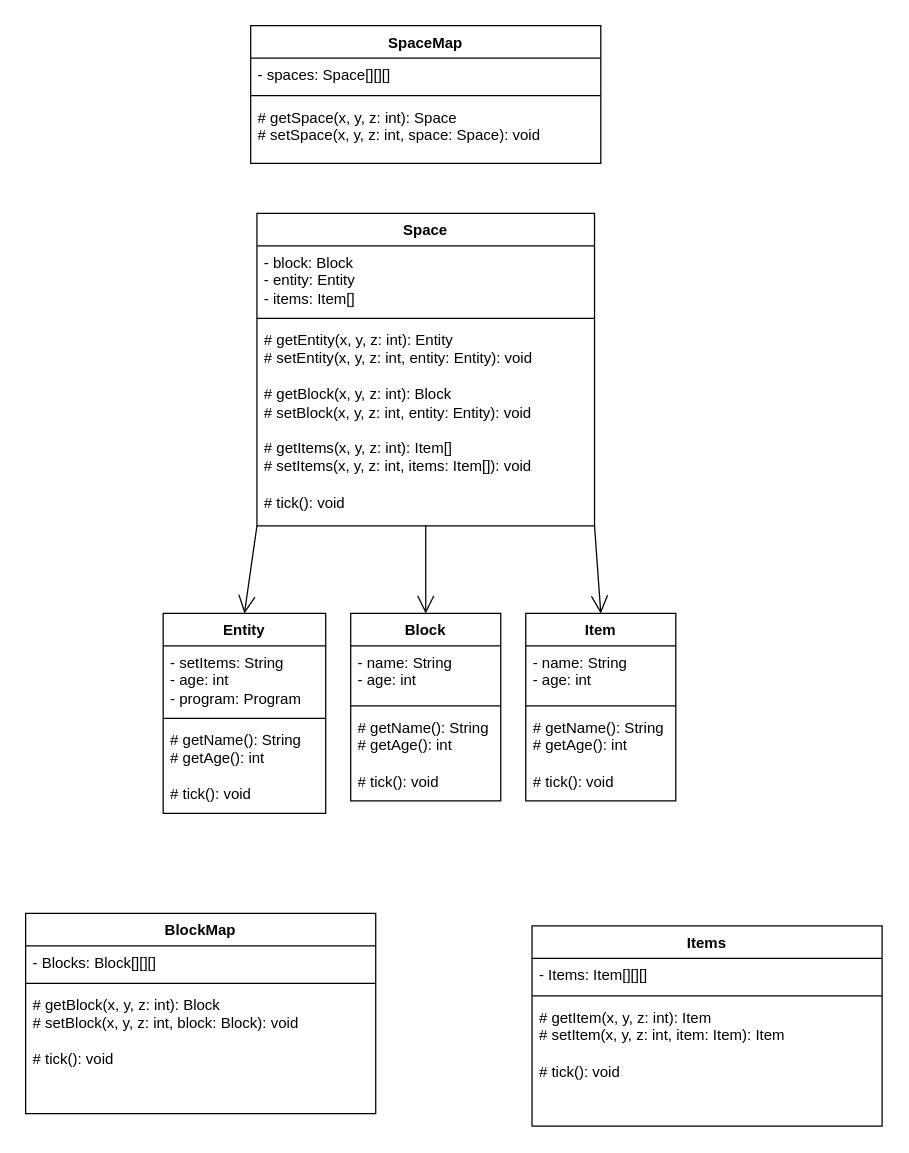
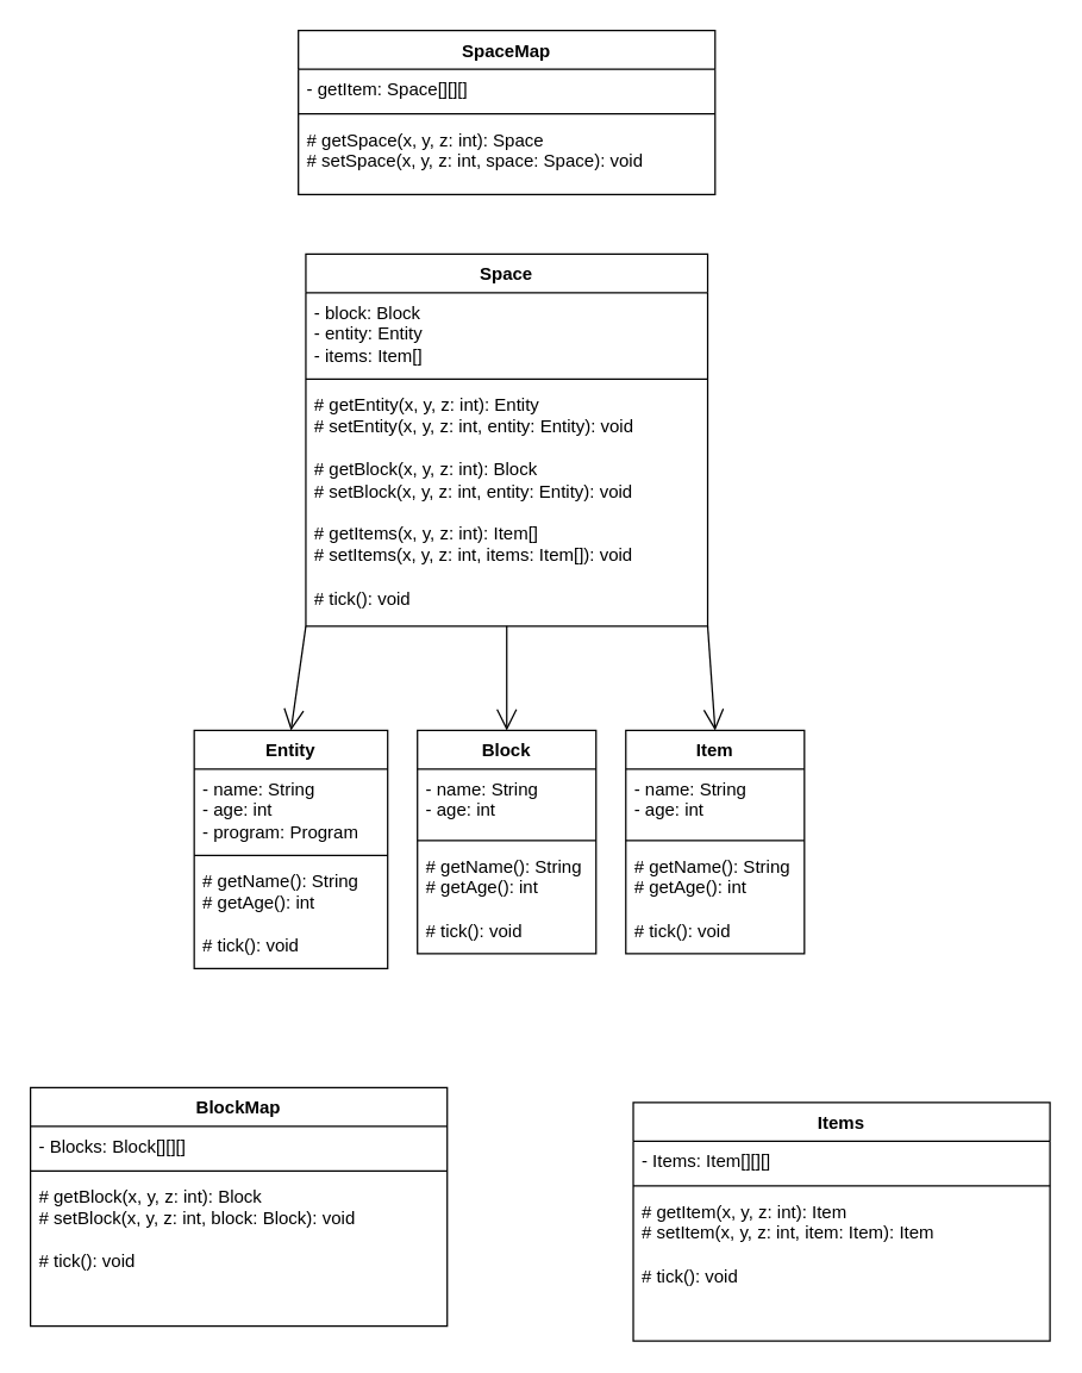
  <mxCell id="0" />
  <mxCell id="1" parent="0" />
  <mxCell id="2" value="&lt;div&gt;BlockMap&lt;br&gt;&lt;/div&gt;" style="swimlane;fontStyle=1;align=center;verticalAlign=top;childLayout=stackLayout;horizontal=1;startSize=26;horizontalStack=0;resizeParent=1;resizeParentMax=0;resizeLast=0;collapsible=1;marginBottom=0;whiteSpace=wrap;html=1;" vertex="1" parent="1"><mxGeometry x="20" y="730" width="280" height="160" as="geometry" /></mxCell>
  <mxCell id="3" value="&lt;div&gt;- Blocks: Block[][][]&lt;/div&gt;" style="text;strokeColor=none;fillColor=none;align=left;verticalAlign=top;spacingLeft=4;spacingRight=4;overflow=hidden;rotatable=0;points=[[0,0.5],[1,0.5]];portConstraint=eastwest;whiteSpace=wrap;html=1;" vertex="1" parent="2"><mxGeometry y="26" width="280" height="26" as="geometry" /></mxCell>
  <mxCell id="4" value="" style="line;strokeWidth=1;fillColor=none;align=left;verticalAlign=middle;spacingTop=-1;spacingLeft=3;spacingRight=3;rotatable=0;labelPosition=right;points=[];portConstraint=eastwest;strokeColor=inherit;" vertex="1" parent="2"><mxGeometry y="52" width="280" height="8" as="geometry" /></mxCell>
  <mxCell id="5" value="&lt;div&gt;# getBlock(x, y, z: int): Block&lt;/div&gt;&lt;div&gt;# setBlock(x, y, z: int, block: Block): void&lt;/div&gt;&lt;div&gt;&lt;br&gt;&lt;/div&gt;&lt;div&gt;# tick(): void&lt;br&gt;&lt;/div&gt;" style="text;strokeColor=none;fillColor=none;align=left;verticalAlign=top;spacingLeft=4;spacingRight=4;overflow=hidden;rotatable=0;points=[[0,0.5],[1,0.5]];portConstraint=eastwest;whiteSpace=wrap;html=1;" vertex="1" parent="2"><mxGeometry y="60" width="280" height="100" as="geometry" /></mxCell>
  <mxCell id="6" value="SpaceMap" style="swimlane;fontStyle=1;align=center;verticalAlign=top;childLayout=stackLayout;horizontal=1;startSize=26;horizontalStack=0;resizeParent=1;resizeParentMax=0;resizeLast=0;collapsible=1;marginBottom=0;whiteSpace=wrap;html=1;" vertex="1" parent="1"><mxGeometry x="200" y="20" width="280" height="110" as="geometry"><mxRectangle x="285" y="180" width="100" height="30" as="alternateBounds" /></mxGeometry></mxCell>
- <mxCell id="7" value="- spaces: Space[][][]" style="text;strokeColor=none;fillColor=none;align=left;verticalAlign=top;spacingLeft=4;spacingRight=4;overflow=hidden;rotatable=0;points=[[0,0.5],[1,0.5]];portConstraint=eastwest;whiteSpace=wrap;html=1;" vertex="1" parent="6"><mxGeometry y="26" width="280" height="26" as="geometry" /></mxCell>
+ <mxCell id="7" value="- getItem: Space[][][]" style="text;strokeColor=none;fillColor=none;align=left;verticalAlign=top;spacingLeft=4;spacingRight=4;overflow=hidden;rotatable=0;points=[[0,0.5],[1,0.5]];portConstraint=eastwest;whiteSpace=wrap;html=1;" vertex="1" parent="6"><mxGeometry y="26" width="280" height="26" as="geometry" /></mxCell>
  <mxCell id="8" value="" style="line;strokeWidth=1;fillColor=none;align=left;verticalAlign=middle;spacingTop=-1;spacingLeft=3;spacingRight=3;rotatable=0;labelPosition=right;points=[];portConstraint=eastwest;strokeColor=inherit;" vertex="1" parent="6"><mxGeometry y="52" width="280" height="8" as="geometry" /></mxCell>
  <mxCell id="9" value="&lt;div&gt;# getSpace(x, y, z: int): Space&lt;div&gt;# setSpace(x, y, z: int, space: Space): void&lt;/div&gt;&lt;/div&gt;" style="text;strokeColor=none;fillColor=none;align=left;verticalAlign=top;spacingLeft=4;spacingRight=4;overflow=hidden;rotatable=0;points=[[0,0.5],[1,0.5]];portConstraint=eastwest;whiteSpace=wrap;html=1;" vertex="1" parent="6"><mxGeometry y="60" width="280" height="50" as="geometry" /></mxCell>
  <mxCell id="10" value="&lt;div&gt;Items&lt;/div&gt;" style="swimlane;fontStyle=1;align=center;verticalAlign=top;childLayout=stackLayout;horizontal=1;startSize=26;horizontalStack=0;resizeParent=1;resizeParentMax=0;resizeLast=0;collapsible=1;marginBottom=0;whiteSpace=wrap;html=1;" vertex="1" parent="1"><mxGeometry x="425" y="740" width="280" height="160" as="geometry" /></mxCell>
  <mxCell id="11" value="- Items: Item[][][]" style="text;strokeColor=none;fillColor=none;align=left;verticalAlign=top;spacingLeft=4;spacingRight=4;overflow=hidden;rotatable=0;points=[[0,0.5],[1,0.5]];portConstraint=eastwest;whiteSpace=wrap;html=1;" vertex="1" parent="10"><mxGeometry y="26" width="280" height="26" as="geometry" /></mxCell>
  <mxCell id="12" value="" style="line;strokeWidth=1;fillColor=none;align=left;verticalAlign=middle;spacingTop=-1;spacingLeft=3;spacingRight=3;rotatable=0;labelPosition=right;points=[];portConstraint=eastwest;strokeColor=inherit;" vertex="1" parent="10"><mxGeometry y="52" width="280" height="8" as="geometry" /></mxCell>
  <mxCell id="13" value="&lt;div&gt;# getItem(x, y, z: int): Item&lt;br&gt;&lt;/div&gt;&lt;div&gt;# setItem(x, y, z: int, item: Item): Item&lt;br&gt;&lt;/div&gt;&lt;div&gt;&lt;br&gt;&lt;/div&gt;&lt;div&gt;# tick(): void&lt;br&gt;&lt;/div&gt;" style="text;strokeColor=none;fillColor=none;align=left;verticalAlign=top;spacingLeft=4;spacingRight=4;overflow=hidden;rotatable=0;points=[[0,0.5],[1,0.5]];portConstraint=eastwest;whiteSpace=wrap;html=1;" vertex="1" parent="10"><mxGeometry y="60" width="280" height="100" as="geometry" /></mxCell>
  <mxCell id="14" value="Space" style="swimlane;fontStyle=1;align=center;verticalAlign=top;childLayout=stackLayout;horizontal=1;startSize=26;horizontalStack=0;resizeParent=1;resizeParentMax=0;resizeLast=0;collapsible=1;marginBottom=0;whiteSpace=wrap;html=1;" vertex="1" parent="1"><mxGeometry x="205" y="170" width="270" height="250" as="geometry"><mxRectangle x="250" y="330" width="80" height="30" as="alternateBounds" /></mxGeometry></mxCell>
  <mxCell id="15" value="&lt;div&gt;- block: Block&lt;/div&gt;&lt;div&gt;- entity: Entity&lt;br&gt;&lt;/div&gt;&lt;div&gt;- items: Item[]&lt;/div&gt;" style="text;strokeColor=none;fillColor=none;align=left;verticalAlign=top;spacingLeft=4;spacingRight=4;overflow=hidden;rotatable=0;points=[[0,0.5],[1,0.5]];portConstraint=eastwest;whiteSpace=wrap;html=1;" vertex="1" parent="14"><mxGeometry y="26" width="270" height="54" as="geometry" /></mxCell>
  <mxCell id="16" value="" style="line;strokeWidth=1;fillColor=none;align=left;verticalAlign=middle;spacingTop=-1;spacingLeft=3;spacingRight=3;rotatable=0;labelPosition=right;points=[];portConstraint=eastwest;strokeColor=inherit;" vertex="1" parent="14"><mxGeometry y="80" width="270" height="8" as="geometry" /></mxCell>
  <mxCell id="17" value="&lt;div&gt;# getEntity(x, y, z: int): Entity&lt;/div&gt;&lt;div&gt;# setEntity(x, y, z: int, entity: Entity): void&lt;/div&gt;&lt;div&gt;&lt;br&gt;&lt;/div&gt;&lt;div&gt;# getBlock(x, y, z: int): Block&lt;/div&gt;&lt;div&gt;# setBlock(x, y, z: int, entity: Entity): void&lt;/div&gt;&lt;div&gt;&lt;br&gt;&lt;/div&gt;&lt;div&gt;# getItems(x, y, z: int): Item[]&lt;/div&gt;&lt;div&gt;# setItems(x, y, z: int, items: Item[]): void&lt;br&gt;&lt;/div&gt;&lt;div&gt;&lt;br&gt;&lt;/div&gt;&lt;div&gt;# tick(): void&lt;br&gt;&lt;/div&gt;" style="text;strokeColor=none;fillColor=none;align=left;verticalAlign=top;spacingLeft=4;spacingRight=4;overflow=hidden;rotatable=0;points=[[0,0.5],[1,0.5]];portConstraint=eastwest;whiteSpace=wrap;html=1;" vertex="1" parent="14"><mxGeometry y="88" width="270" height="162" as="geometry" /></mxCell>
  <mxCell id="18" value="Block" style="swimlane;fontStyle=1;align=center;verticalAlign=top;childLayout=stackLayout;horizontal=1;startSize=26;horizontalStack=0;resizeParent=1;resizeParentMax=0;resizeLast=0;collapsible=1;marginBottom=0;whiteSpace=wrap;html=1;" vertex="1" parent="1"><mxGeometry x="280" y="490" width="120" height="150" as="geometry" /></mxCell>
  <mxCell id="19" value="&lt;div&gt;- name: String&lt;/div&gt;&lt;div&gt;- age: int&lt;/div&gt;&lt;div&gt;&lt;br&gt;&lt;/div&gt;" style="text;strokeColor=none;fillColor=none;align=left;verticalAlign=top;spacingLeft=4;spacingRight=4;overflow=hidden;rotatable=0;points=[[0,0.5],[1,0.5]];portConstraint=eastwest;whiteSpace=wrap;html=1;" vertex="1" parent="18"><mxGeometry y="26" width="120" height="44" as="geometry" /></mxCell>
  <mxCell id="20" value="" style="line;strokeWidth=1;fillColor=none;align=left;verticalAlign=middle;spacingTop=-1;spacingLeft=3;spacingRight=3;rotatable=0;labelPosition=right;points=[];portConstraint=eastwest;strokeColor=inherit;" vertex="1" parent="18"><mxGeometry y="70" width="120" height="8" as="geometry" /></mxCell>
  <mxCell id="21" value="&lt;div&gt;# getName(): String&lt;/div&gt;&lt;div&gt;# getAge(): int&lt;br&gt;&lt;/div&gt;&lt;div&gt;&lt;br&gt;&lt;/div&gt;&lt;div&gt;# tick(): void&lt;br&gt;&lt;/div&gt;" style="text;strokeColor=none;fillColor=none;align=left;verticalAlign=top;spacingLeft=4;spacingRight=4;overflow=hidden;rotatable=0;points=[[0,0.5],[1,0.5]];portConstraint=eastwest;whiteSpace=wrap;html=1;" vertex="1" parent="18"><mxGeometry y="78" width="120" height="72" as="geometry" /></mxCell>
  <mxCell id="22" value="Entity" style="swimlane;fontStyle=1;align=center;verticalAlign=top;childLayout=stackLayout;horizontal=1;startSize=26;horizontalStack=0;resizeParent=1;resizeParentMax=0;resizeLast=0;collapsible=1;marginBottom=0;whiteSpace=wrap;html=1;" vertex="1" parent="1"><mxGeometry x="130" y="490" width="130" height="160" as="geometry" /></mxCell>
- <mxCell id="23" value="&lt;div&gt;- setItems: String&lt;/div&gt;&lt;div&gt;- age: int&lt;/div&gt;&lt;div&gt;- program: Program&lt;br&gt;&lt;/div&gt;" style="text;strokeColor=none;fillColor=none;align=left;verticalAlign=top;spacingLeft=4;spacingRight=4;overflow=hidden;rotatable=0;points=[[0,0.5],[1,0.5]];portConstraint=eastwest;whiteSpace=wrap;html=1;" vertex="1" parent="22"><mxGeometry y="26" width="130" height="54" as="geometry" /></mxCell>
+ <mxCell id="23" value="&lt;div&gt;- name: String&lt;/div&gt;&lt;div&gt;- age: int&lt;/div&gt;&lt;div&gt;- program: Program&lt;br&gt;&lt;/div&gt;" style="text;strokeColor=none;fillColor=none;align=left;verticalAlign=top;spacingLeft=4;spacingRight=4;overflow=hidden;rotatable=0;points=[[0,0.5],[1,0.5]];portConstraint=eastwest;whiteSpace=wrap;html=1;" vertex="1" parent="22"><mxGeometry y="26" width="130" height="54" as="geometry" /></mxCell>
  <mxCell id="24" value="" style="line;strokeWidth=1;fillColor=none;align=left;verticalAlign=middle;spacingTop=-1;spacingLeft=3;spacingRight=3;rotatable=0;labelPosition=right;points=[];portConstraint=eastwest;strokeColor=inherit;" vertex="1" parent="22"><mxGeometry y="80" width="130" height="8" as="geometry" /></mxCell>
  <mxCell id="25" value="&lt;div&gt;# getName(): String&lt;/div&gt;&lt;div&gt;# getAge(): int&lt;br&gt;&lt;/div&gt;&lt;div&gt;&lt;br&gt;&lt;/div&gt;&lt;div&gt;# tick(): void&lt;br&gt;&lt;/div&gt;" style="text;strokeColor=none;fillColor=none;align=left;verticalAlign=top;spacingLeft=4;spacingRight=4;overflow=hidden;rotatable=0;points=[[0,0.5],[1,0.5]];portConstraint=eastwest;whiteSpace=wrap;html=1;" vertex="1" parent="22"><mxGeometry y="88" width="130" height="72" as="geometry" /></mxCell>
  <mxCell id="26" value="Item" style="swimlane;fontStyle=1;align=center;verticalAlign=top;childLayout=stackLayout;horizontal=1;startSize=26;horizontalStack=0;resizeParent=1;resizeParentMax=0;resizeLast=0;collapsible=1;marginBottom=0;whiteSpace=wrap;html=1;" vertex="1" parent="1"><mxGeometry x="420" y="490" width="120" height="150" as="geometry" /></mxCell>
  <mxCell id="27" value="&lt;div&gt;- name: String&lt;/div&gt;&lt;div&gt;- age: int&lt;/div&gt;&lt;div&gt;&lt;br&gt;&lt;/div&gt;" style="text;strokeColor=none;fillColor=none;align=left;verticalAlign=top;spacingLeft=4;spacingRight=4;overflow=hidden;rotatable=0;points=[[0,0.5],[1,0.5]];portConstraint=eastwest;whiteSpace=wrap;html=1;" vertex="1" parent="26"><mxGeometry y="26" width="120" height="44" as="geometry" /></mxCell>
  <mxCell id="28" value="" style="line;strokeWidth=1;fillColor=none;align=left;verticalAlign=middle;spacingTop=-1;spacingLeft=3;spacingRight=3;rotatable=0;labelPosition=right;points=[];portConstraint=eastwest;strokeColor=inherit;" vertex="1" parent="26"><mxGeometry y="70" width="120" height="8" as="geometry" /></mxCell>
  <mxCell id="29" value="&lt;div&gt;# getName(): String&lt;/div&gt;&lt;div&gt;# getAge(): int&lt;br&gt;&lt;/div&gt;&lt;div&gt;&lt;br&gt;&lt;/div&gt;&lt;div&gt;# tick(): void&lt;br&gt;&lt;/div&gt;" style="text;strokeColor=none;fillColor=none;align=left;verticalAlign=top;spacingLeft=4;spacingRight=4;overflow=hidden;rotatable=0;points=[[0,0.5],[1,0.5]];portConstraint=eastwest;whiteSpace=wrap;html=1;" vertex="1" parent="26"><mxGeometry y="78" width="120" height="72" as="geometry" /></mxCell>
  <mxCell id="30" value="" style="endArrow=open;endFill=1;endSize=12;html=1;rounded=0;exitX=1;exitY=1;exitDx=0;exitDy=0;entryX=0.5;entryY=0;entryDx=0;entryDy=0;" edge="1" parent="1" source="14" target="26"><mxGeometry width="160" relative="1" as="geometry"><mxPoint x="445" y="448" as="sourcePoint" /><mxPoint x="515" y="480" as="targetPoint" /><Array as="points" /></mxGeometry></mxCell>
  <mxCell id="31" value="" style="endArrow=open;endFill=1;endSize=12;html=1;rounded=0;entryX=0.5;entryY=0;entryDx=0;entryDy=0;exitX=0.5;exitY=1;exitDx=0;exitDy=0;" edge="1" parent="1" source="14" target="18"><mxGeometry width="160" relative="1" as="geometry"><mxPoint x="470" y="310" as="sourcePoint" /><mxPoint x="605" y="448" as="targetPoint" /></mxGeometry></mxCell>
  <mxCell id="32" value="" style="endArrow=open;endFill=1;endSize=12;html=1;rounded=0;entryX=0.5;entryY=0;entryDx=0;entryDy=0;exitX=0;exitY=1;exitDx=0;exitDy=0;" edge="1" parent="1" source="14" target="22"><mxGeometry width="160" relative="1" as="geometry"><mxPoint x="260" y="300" as="sourcePoint" /><mxPoint x="385" y="490" as="targetPoint" /></mxGeometry></mxCell>
